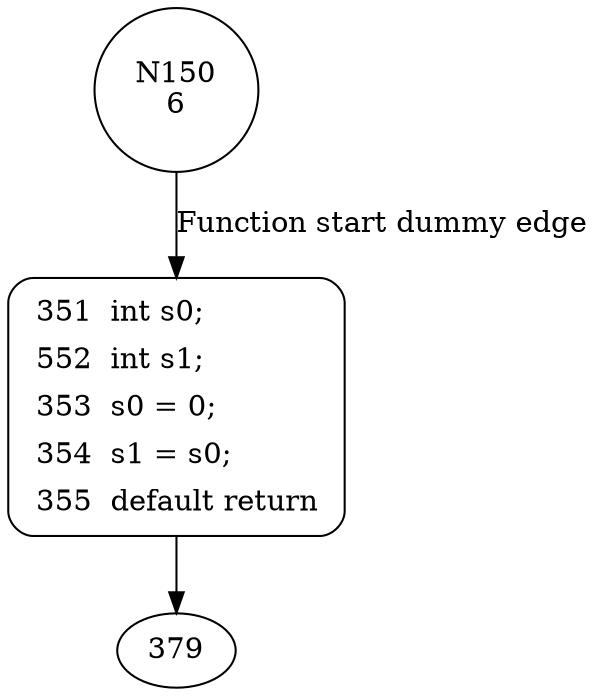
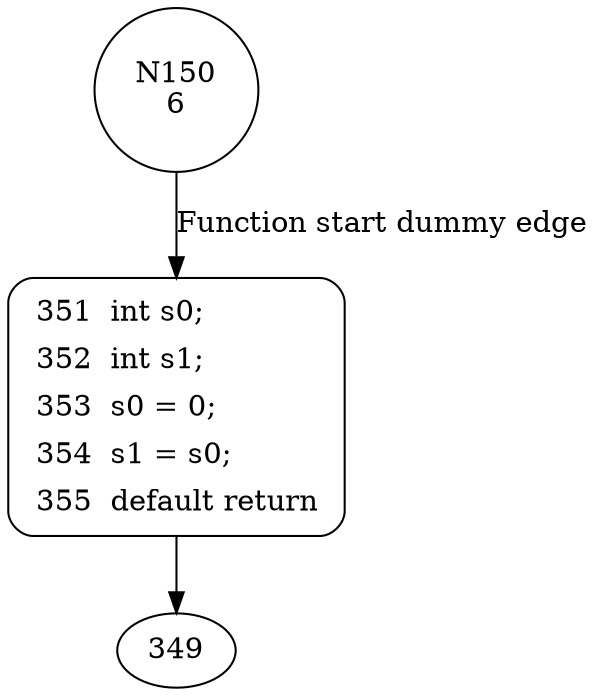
  digraph {
    fontname="DejaVu Serif"
    node [fontname="DejaVu Serif"]
    edge [fontname="DejaVu Serif"]
    n1 [label="N150\n6" shape=circle]
-   n2 [fillcolor=white label=<<table border="0" cellborder="0" cellpadding="3" bgcolor="white"><tr><td align="right">351</td><td align="left">int s0;</td></tr><tr><td align="right">552</td><td align="left">int s1;</td></tr><tr><td align="right">353</td><td align="left">s0 = 0;</td></tr><tr><td align="right">354</td><td align="left">s1 = s0;</td></tr><tr><td align="right">355</td><td align="left">default return</td></tr></table>> penwidth=1 shape=Mrecord style="filled,bold"]
-   349 [label=379]
+   n2 [fillcolor=white label=<<table border="0" cellborder="0" cellpadding="3" bgcolor="white"><tr><td align="right">351</td><td align="left">int s0;</td></tr><tr><td align="right">352</td><td align="left">int s1;</td></tr><tr><td align="right">353</td><td align="left">s0 = 0;</td></tr><tr><td align="right">354</td><td align="left">s1 = s0;</td></tr><tr><td align="right">355</td><td align="left">default return</td></tr></table>> penwidth=1 shape=Mrecord style="filled,bold"]
+   349
    n1 -> n2 [label="Function start dummy edge"]
    n2 -> 349
  }
